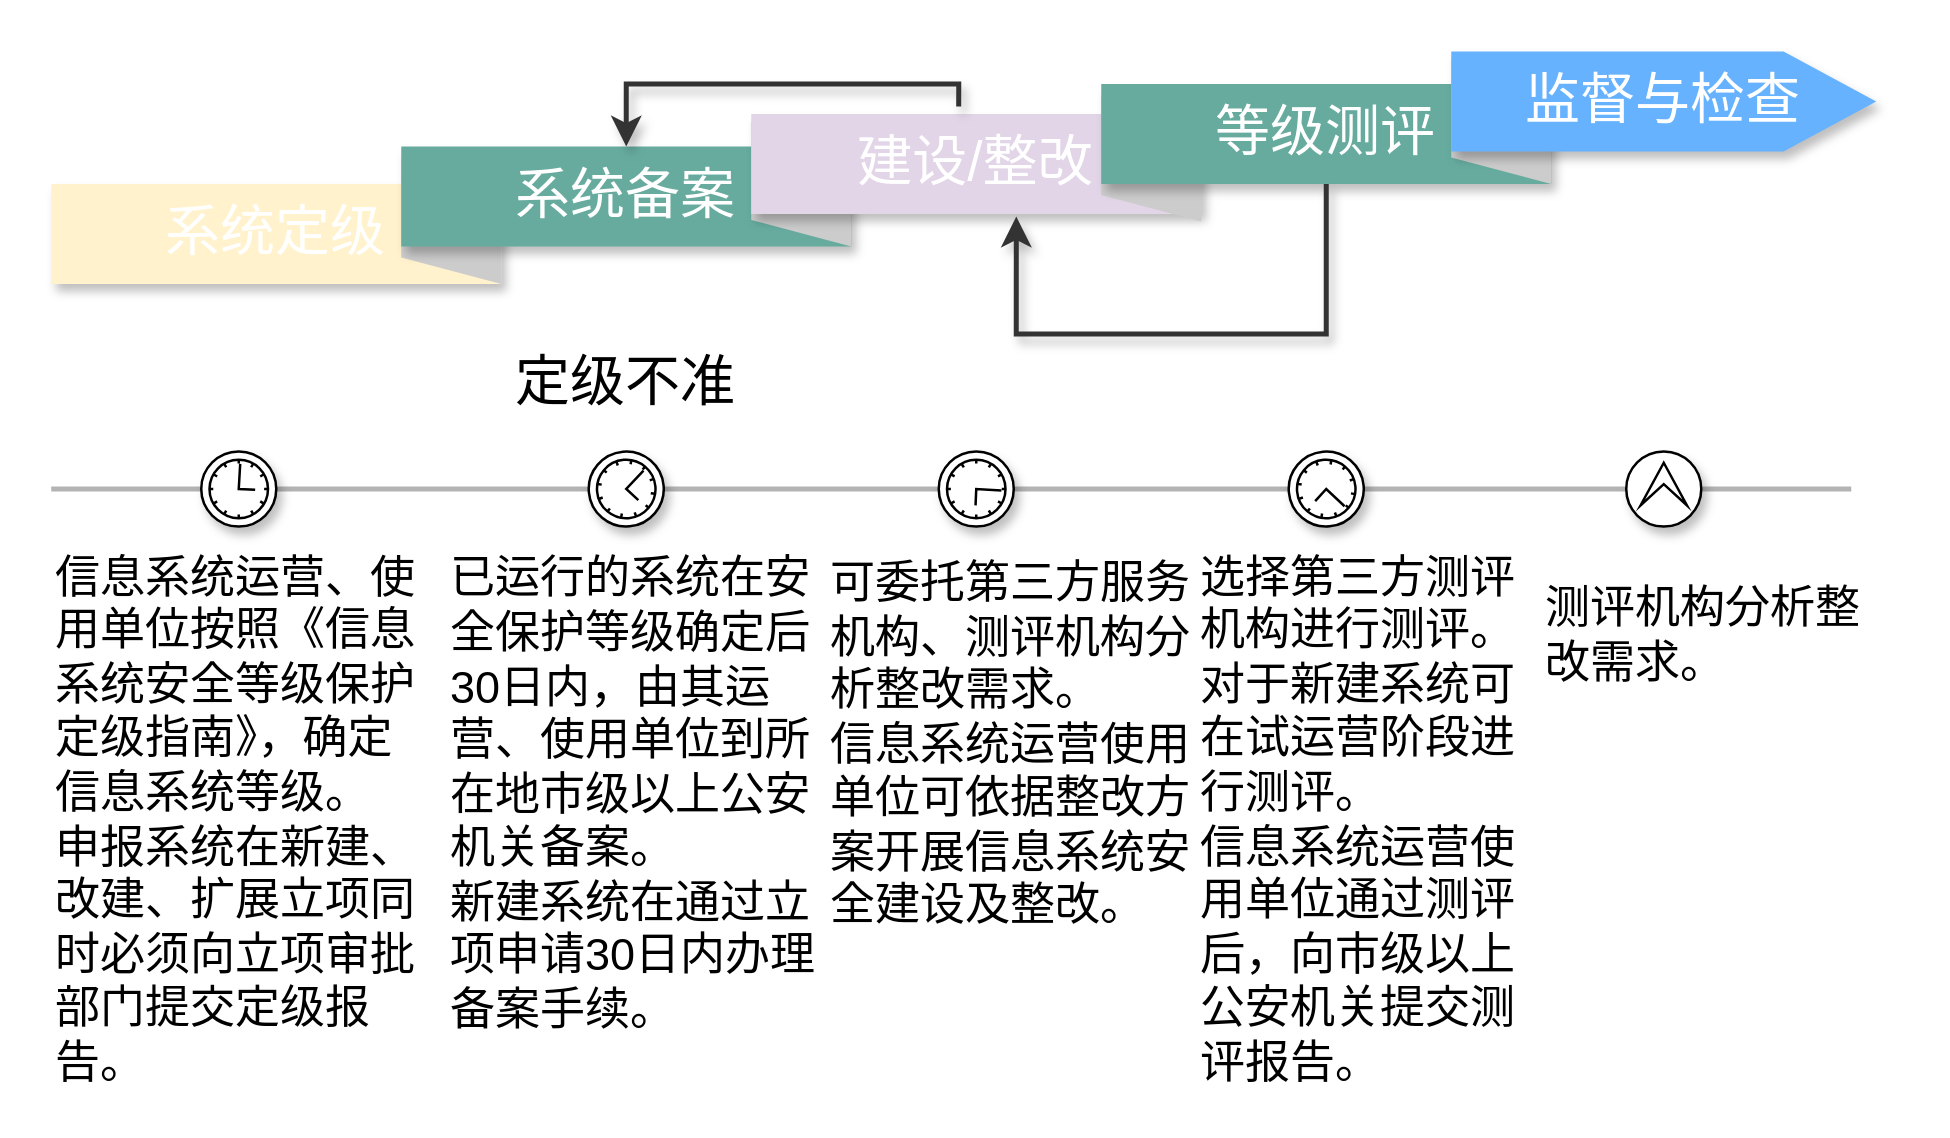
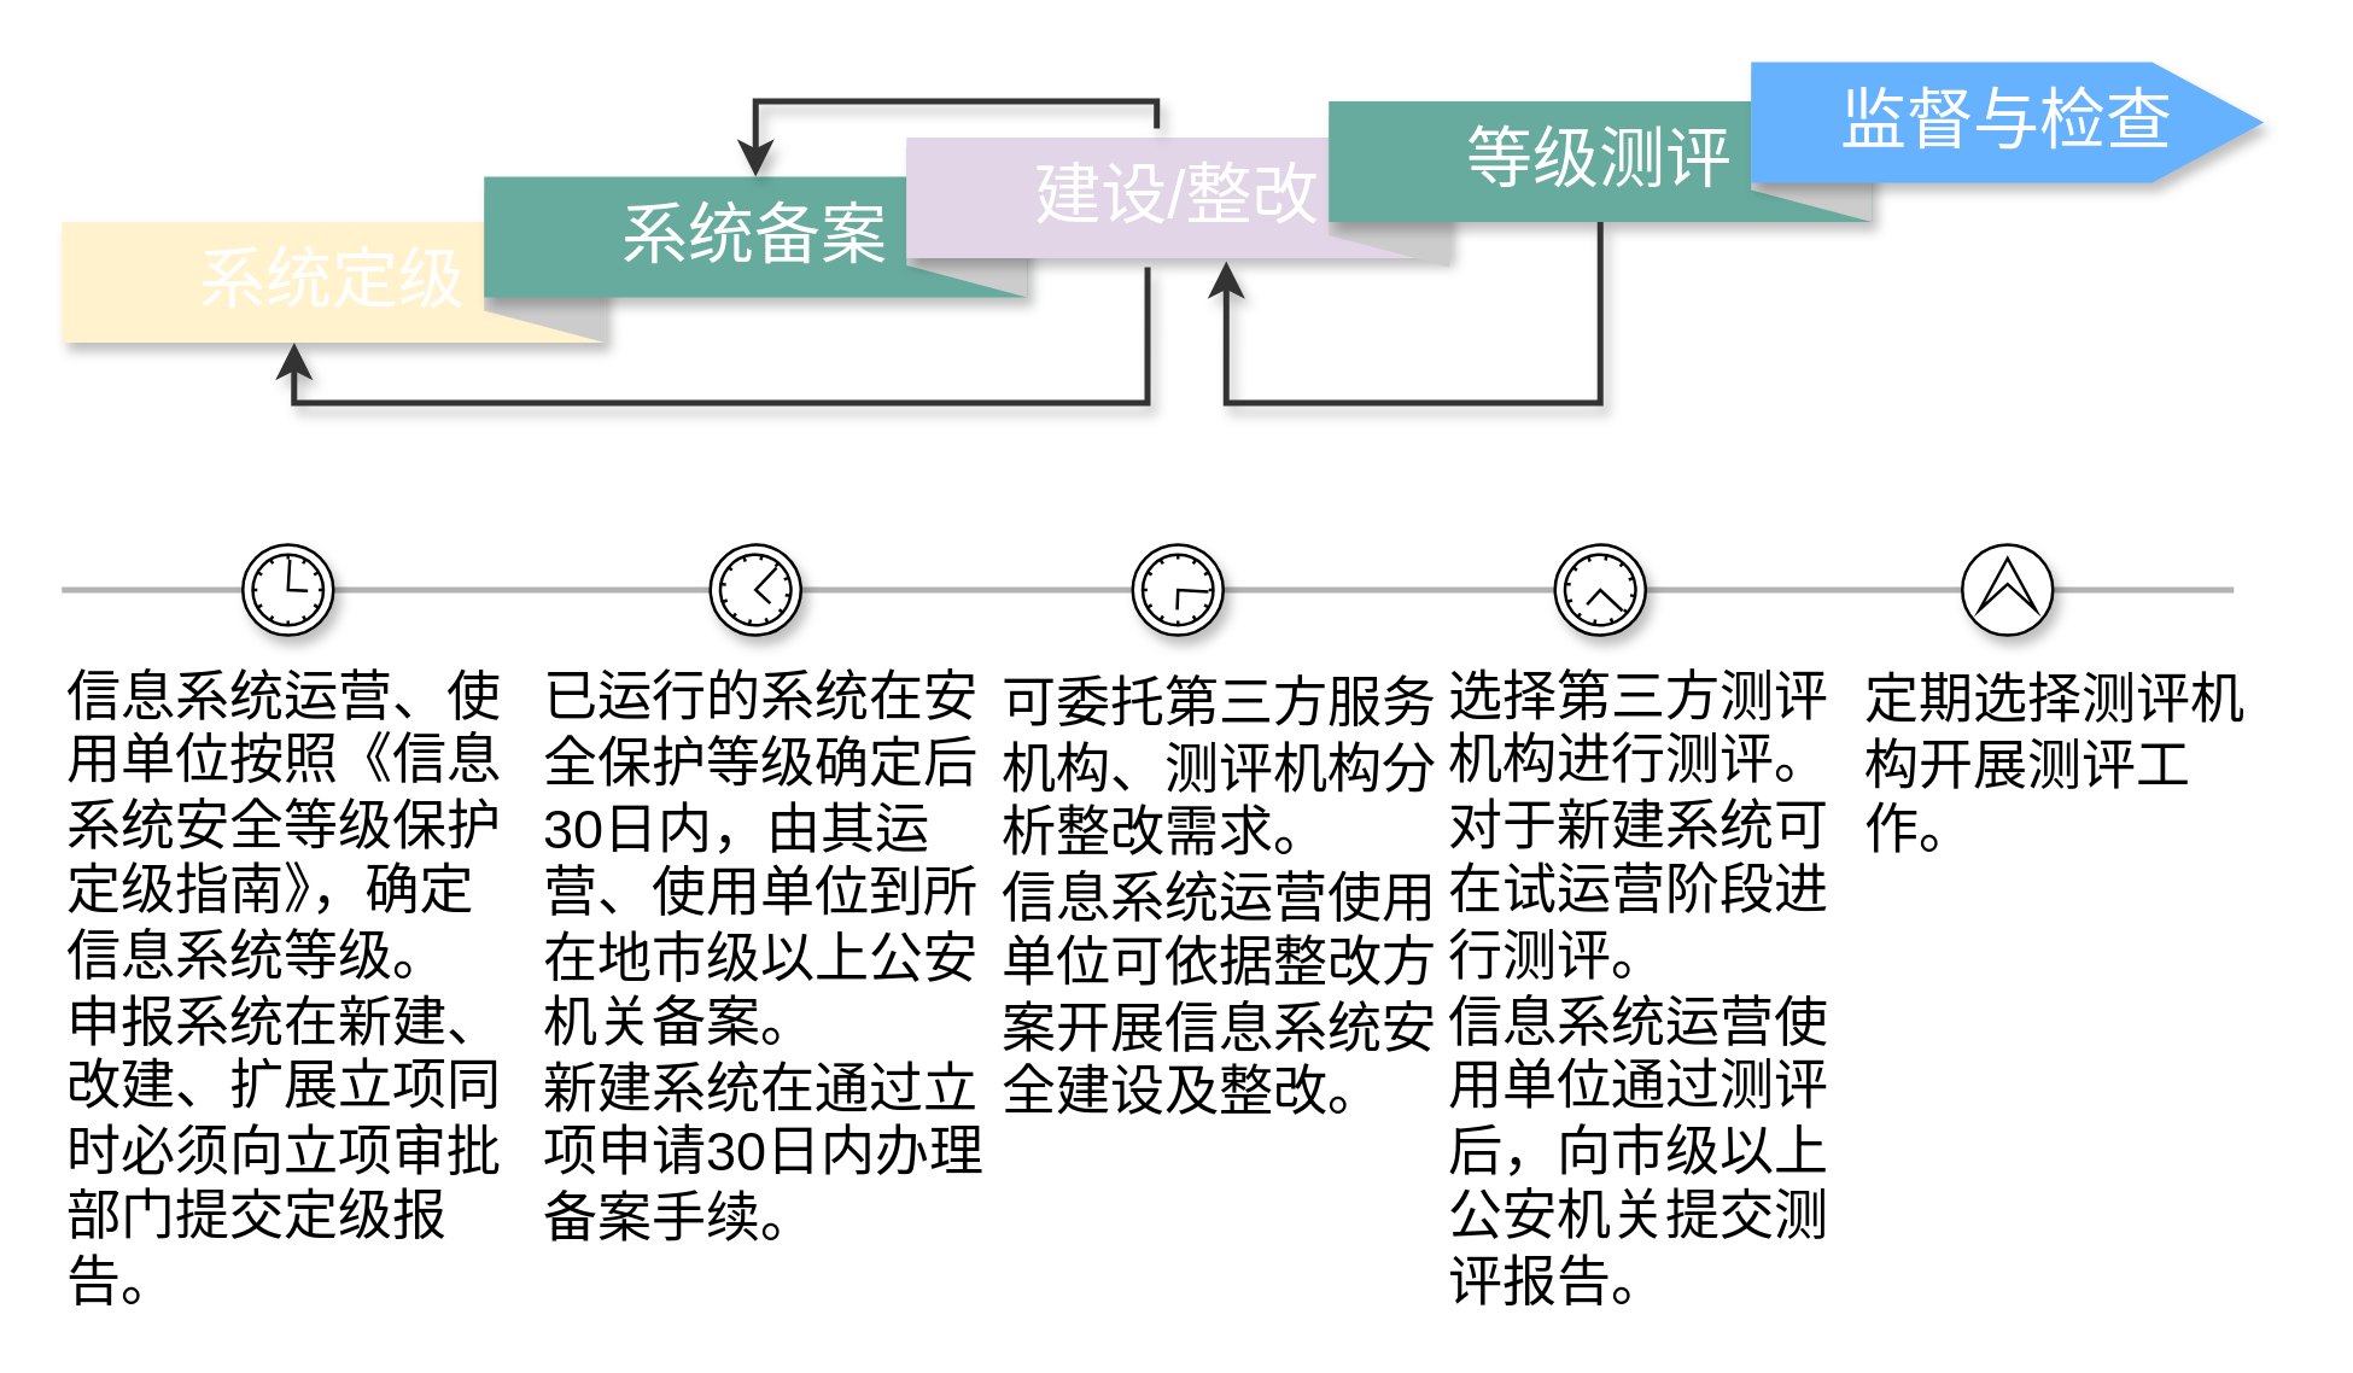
  <mxCell id="0" />
  <mxCell id="1" parent="0" />
  <mxCell id="2" value="" style="endArrow=none;html=1;shadow=0;strokeColor=#B3B3B3;strokeWidth=2;" edge="1" parent="1"><mxGeometry width="50" height="50" relative="1" as="geometry"><mxPoint x="20" y="195" as="sourcePoint" /><mxPoint x="740" y="195" as="targetPoint" /></mxGeometry></mxCell>
  <mxCell id="3" value="&lt;font color=&quot;#ffffff&quot; style=&quot;font-size: 22px&quot;&gt;系统定级&lt;/font&gt;" style="rounded=0;whiteSpace=wrap;html=1;fillColor=#fff2cc;strokeColor=none;shadow=1;" vertex="1" parent="1"><mxGeometry x="20" y="73" width="180" height="40" as="geometry" /></mxCell>
  <mxCell id="4" value="" style="shape=parallelogram;perimeter=parallelogramPerimeter;whiteSpace=wrap;html=1;shadow=0;fillColor=#CCCCCC;size=0.213;direction=south;strokeColor=none;" vertex="1" parent="1"><mxGeometry x="160" y="63" width="40" height="50" as="geometry" /></mxCell>
  <mxCell id="5" value="&lt;font color=&quot;#ffffff&quot; style=&quot;font-size: 22px&quot;&gt;系统备案&lt;/font&gt;" style="rounded=0;whiteSpace=wrap;html=1;fillColor=#67AB9F;strokeColor=none;shadow=1;" vertex="1" parent="1"><mxGeometry x="160" y="58" width="180" height="40" as="geometry" /></mxCell>
  <mxCell id="6" value="" style="shape=parallelogram;perimeter=parallelogramPerimeter;whiteSpace=wrap;html=1;shadow=0;fillColor=#CCCCCC;size=0.213;direction=south;strokeColor=none;" vertex="1" parent="1"><mxGeometry x="300" y="48" width="40" height="50" as="geometry" /></mxCell>
  <mxCell id="7" value="&lt;font color=&quot;#ffffff&quot; style=&quot;font-size: 22px&quot;&gt;建设/整改&lt;/font&gt;" style="rounded=0;whiteSpace=wrap;html=1;fillColor=#e1d5e7;strokeColor=none;shadow=1;" vertex="1" parent="1"><mxGeometry x="300" y="45" width="180" height="40" as="geometry" /></mxCell>
  <mxCell id="8" value="" style="shape=parallelogram;perimeter=parallelogramPerimeter;whiteSpace=wrap;html=1;shadow=0;fillColor=#CCCCCC;size=0.213;direction=south;strokeColor=none;" vertex="1" parent="1"><mxGeometry x="440" y="38" width="40" height="50" as="geometry" /></mxCell>
  <mxCell id="9" value="&lt;font color=&quot;#ffffff&quot; style=&quot;font-size: 22px&quot;&gt;等级测评&lt;/font&gt;" style="rounded=0;whiteSpace=wrap;html=1;fillColor=#67AB9F;strokeColor=none;shadow=1;" vertex="1" parent="1"><mxGeometry x="440" y="33" width="180" height="40" as="geometry" /></mxCell>
  <mxCell id="10" value="" style="shape=parallelogram;perimeter=parallelogramPerimeter;whiteSpace=wrap;html=1;shadow=0;fillColor=#CCCCCC;size=0.213;direction=south;strokeColor=none;" vertex="1" parent="1"><mxGeometry x="580" y="23" width="40" height="50" as="geometry" /></mxCell>
  <mxCell id="11" value="&lt;font style=&quot;font-size: 22px&quot; color=&quot;#ffffff&quot;&gt;监督与检查&lt;/font&gt;" style="shape=offPageConnector;whiteSpace=wrap;html=1;shadow=1;fillColor=#66B2FF;direction=north;strokeColor=none;size=0.218;" vertex="1" parent="1"><mxGeometry x="580" y="20" width="170" height="40" as="geometry" /></mxCell>
  <mxCell id="12" value="" style="endArrow=classic;html=1;exitX=0.461;exitY=-0.075;exitDx=0;exitDy=0;exitPerimeter=0;entryX=0.5;entryY=0;entryDx=0;entryDy=0;edgeStyle=orthogonalEdgeStyle;strokeWidth=2;rounded=0;strokeColor=#333333;shadow=1;" edge="1" parent="1" source="7" target="5"><mxGeometry width="50" height="50" relative="1" as="geometry"><mxPoint x="20" y="183" as="sourcePoint" /><mxPoint x="70" y="133" as="targetPoint" /><Array as="points"><mxPoint x="383" y="33" /><mxPoint x="250" y="33" /></Array></mxGeometry></mxCell>
- <mxCell id="14" value="&lt;font style=&quot;font-size: 22px&quot;&gt;定级不准&lt;/font&gt;" style="text;html=1;strokeColor=none;fillColor=none;align=center;verticalAlign=middle;whiteSpace=wrap;rounded=0;shadow=1;" vertex="1" parent="1"><mxGeometry x="190" y="143" width="120" height="20" as="geometry" /></mxCell>
+ <mxCell id="13" value="" style="endArrow=classic;html=1;shadow=1;strokeColor=#333333;strokeWidth=2;exitX=0.444;exitY=1.075;exitDx=0;exitDy=0;exitPerimeter=0;entryX=0.428;entryY=1;entryDx=0;entryDy=0;entryPerimeter=0;edgeStyle=orthogonalEdgeStyle;rounded=0;" edge="1" parent="1" source="7" target="3"><mxGeometry width="50" height="50" relative="1" as="geometry"><mxPoint x="20" y="183" as="sourcePoint" /><mxPoint x="70" y="133" as="targetPoint" /><Array as="points"><mxPoint x="380" y="133" /><mxPoint x="97" y="133" /></Array></mxGeometry></mxCell>
  <mxCell id="15" value="" style="endArrow=classic;html=1;shadow=1;strokeColor=#333333;strokeWidth=2;exitX=0.5;exitY=1;exitDx=0;exitDy=0;entryX=0.589;entryY=1.025;entryDx=0;entryDy=0;entryPerimeter=0;edgeStyle=orthogonalEdgeStyle;rounded=0;" edge="1" parent="1" source="9" target="7"><mxGeometry width="50" height="50" relative="1" as="geometry"><mxPoint x="390" y="98" as="sourcePoint" /><mxPoint x="107" y="123" as="targetPoint" /><Array as="points"><mxPoint x="530" y="133" /><mxPoint x="406" y="133" /></Array></mxGeometry></mxCell>
  <mxCell id="16" value="" style="shape=mxgraph.bpmn.shape;html=1;verticalLabelPosition=bottom;labelBackgroundColor=#ffffff;verticalAlign=top;align=center;perimeter=ellipsePerimeter;outlineConnect=0;outline=standard;symbol=timer;shadow=1;" vertex="1" parent="1"><mxGeometry x="80" y="180" width="30" height="30" as="geometry" /></mxCell>
  <mxCell id="17" value="" style="shape=mxgraph.bpmn.shape;html=1;verticalLabelPosition=bottom;labelBackgroundColor=#ffffff;verticalAlign=top;align=center;perimeter=ellipsePerimeter;outlineConnect=0;outline=standard;symbol=timer;shadow=1;rotation=40;" vertex="1" parent="1"><mxGeometry x="235" y="180" width="30" height="30" as="geometry" /></mxCell>
  <mxCell id="18" value="" style="shape=mxgraph.bpmn.shape;html=1;verticalLabelPosition=bottom;labelBackgroundColor=#ffffff;verticalAlign=top;align=center;perimeter=ellipsePerimeter;outlineConnect=0;outline=standard;symbol=timer;shadow=1;rotation=90;" vertex="1" parent="1"><mxGeometry x="375" y="180" width="30" height="30" as="geometry" /></mxCell>
  <mxCell id="19" value="" style="shape=mxgraph.bpmn.shape;html=1;verticalLabelPosition=bottom;labelBackgroundColor=#ffffff;verticalAlign=top;align=center;perimeter=ellipsePerimeter;outlineConnect=0;outline=standard;symbol=timer;shadow=1;rotation=130;" vertex="1" parent="1"><mxGeometry x="515" y="180" width="30" height="30" as="geometry" /></mxCell>
  <mxCell id="20" value="" style="shape=mxgraph.bpmn.shape;html=1;verticalLabelPosition=bottom;labelBackgroundColor=#ffffff;verticalAlign=top;align=center;perimeter=ellipsePerimeter;outlineConnect=0;outline=eventInt;symbol=escalation;shadow=1;fillColor=#FFFFFF;" vertex="1" parent="1"><mxGeometry x="650" y="180" width="30" height="30" as="geometry" /></mxCell>
  <mxCell id="21" value="&lt;font style=&quot;font-size: 18px&quot;&gt;&lt;font style=&quot;font-size: 18px&quot;&gt;信息系统运营、使用单位按照《信息系统安全等级保护定级指南》，确定信息系统等级。&lt;br&gt;&lt;/font&gt;申报系统在新建、改建、扩展立项同时必须向立项审批部门提交定级报告。&lt;/font&gt;" style="text;html=1;strokeColor=none;fillColor=none;align=left;verticalAlign=middle;whiteSpace=wrap;rounded=0;shadow=1;" vertex="1" parent="1"><mxGeometry x="20" y="223" width="150" height="210" as="geometry" /></mxCell>
  <mxCell id="22" value="&lt;span style=&quot;font-size: 18px&quot;&gt;已运行的系统在安全保护等级确定后30日内，由其运营、使用单位到所在地市级以上公安机关备案。&lt;br&gt;新建系统在通过立项申请30日内办理备案手续。&lt;br&gt;&lt;/span&gt;" style="text;html=1;strokeColor=none;fillColor=none;align=left;verticalAlign=middle;whiteSpace=wrap;rounded=0;shadow=1;" vertex="1" parent="1"><mxGeometry x="178" y="223" width="153" height="190" as="geometry" /></mxCell>
  <mxCell id="23" value="&lt;span style=&quot;font-size: 18px&quot;&gt;可委托第三方服务机构、测评机构分析整改需求。&lt;br&gt;信息系统运营使用单位可依据整改方案开展信息系统安全建设及整改。&lt;br&gt;&lt;/span&gt;" style="text;html=1;strokeColor=none;fillColor=none;align=left;verticalAlign=middle;whiteSpace=wrap;rounded=0;shadow=1;" vertex="1" parent="1"><mxGeometry x="330" y="223" width="150" height="150" as="geometry" /></mxCell>
  <mxCell id="24" value="&lt;span style=&quot;font-size: 18px&quot;&gt;选择第三方测评机构进行测评。对于新建系统可在试运营阶段进行测评。&lt;br&gt;信息系统运营使用单位通过测评后，向市级以上公安机关提交测评报告。&lt;br&gt;&lt;/span&gt;" style="text;html=1;strokeColor=none;fillColor=none;align=left;verticalAlign=middle;whiteSpace=wrap;rounded=0;shadow=1;" vertex="1" parent="1"><mxGeometry x="478" y="223" width="142" height="210" as="geometry" /></mxCell>
- <mxCell id="25" value="&lt;span style=&quot;font-size: 18px&quot;&gt;测评机构分析整改需求。&lt;br&gt;&lt;/span&gt;" style="text;html=1;strokeColor=none;fillColor=none;align=left;verticalAlign=middle;whiteSpace=wrap;rounded=0;shadow=1;" vertex="1" parent="1"><mxGeometry x="616" y="224" width="142" height="59" as="geometry" /></mxCell>
+ <mxCell id="25" value="&lt;span style=&quot;font-size: 18px&quot;&gt;定期选择测评机构开展测评工作。&lt;br&gt;&lt;/span&gt;" style="text;html=1;strokeColor=none;fillColor=none;align=left;verticalAlign=middle;whiteSpace=wrap;rounded=0;shadow=1;" vertex="1" parent="1"><mxGeometry x="616" y="224" width="142" height="59" as="geometry" /></mxCell>
